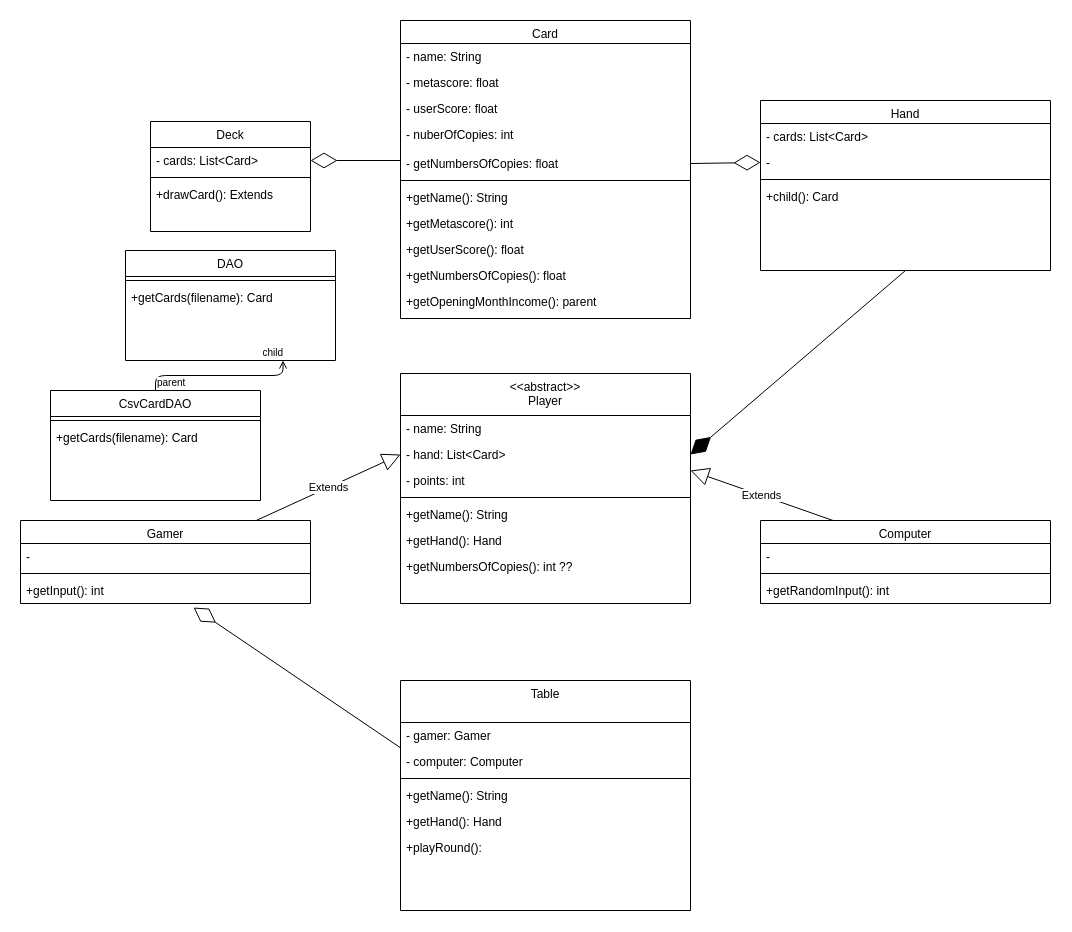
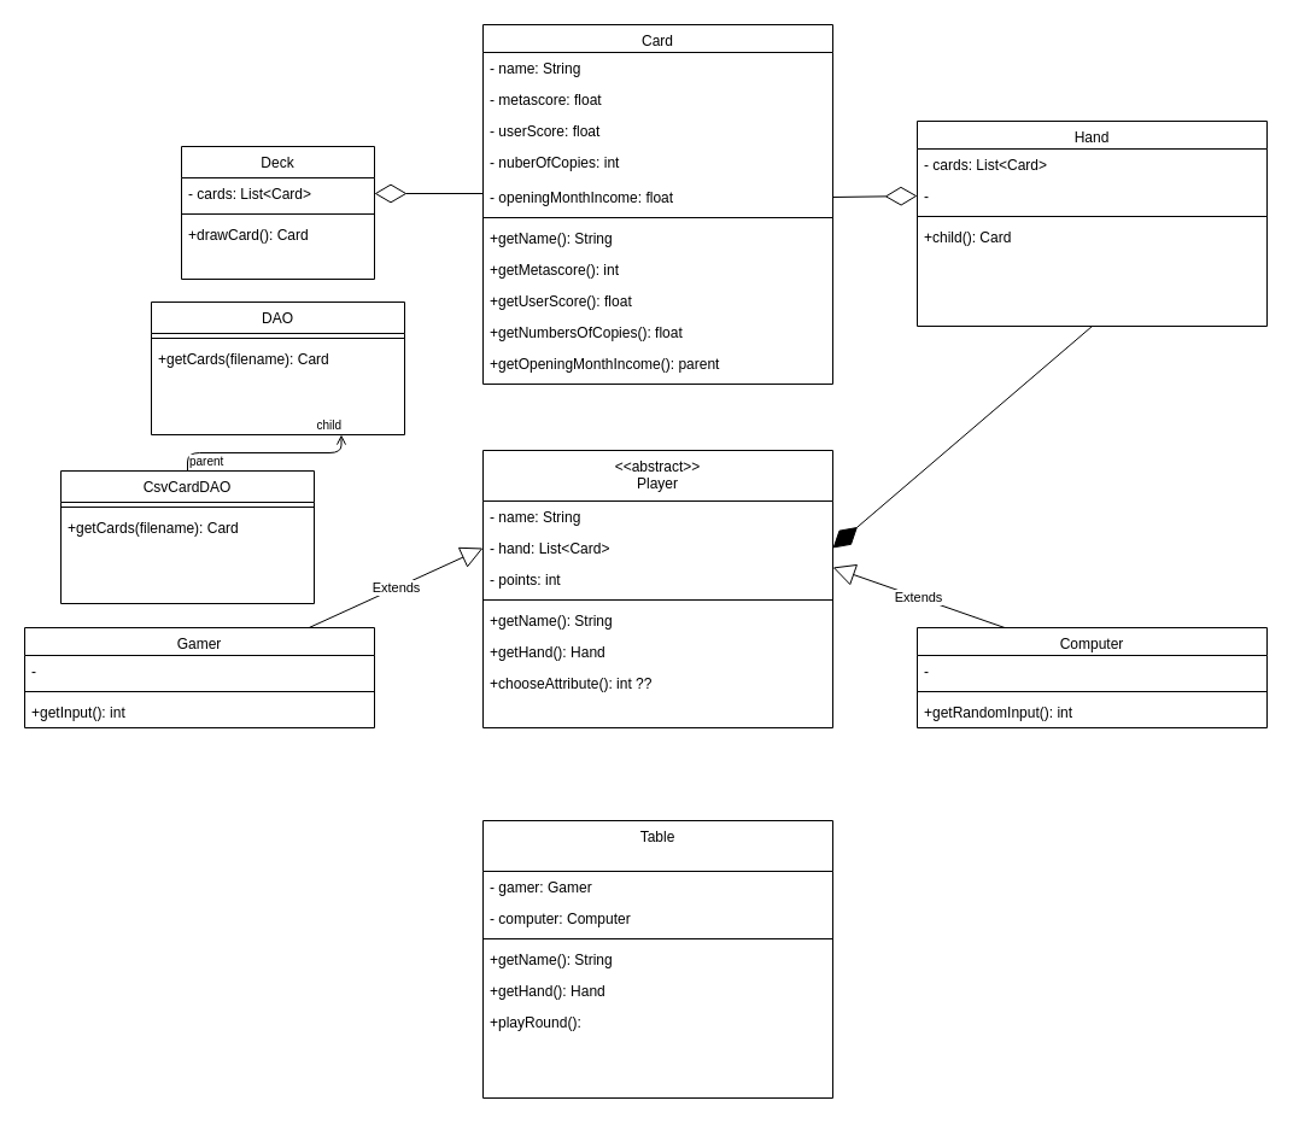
  <mxCell id="0" />
  <mxCell id="1" parent="0" />
  <mxCell id="2" value="Card " style="swimlane;fontStyle=0;align=center;verticalAlign=top;childLayout=stackLayout;horizontal=1;startSize=23;horizontalStack=0;resizeParent=1;resizeLast=0;collapsible=1;marginBottom=0;rounded=0;shadow=0;strokeWidth=1;" parent="1" vertex="1"><mxGeometry x="400" y="20" width="290" height="298" as="geometry"><mxRectangle x="550" y="140" width="160" height="26" as="alternateBounds" /></mxGeometry></mxCell>
  <mxCell id="3" value="- name: String" style="text;align=left;verticalAlign=top;spacingLeft=4;spacingRight=4;overflow=hidden;rotatable=0;points=[[0,0.5],[1,0.5]];portConstraint=eastwest;" parent="2" vertex="1"><mxGeometry y="23" width="290" height="26" as="geometry" /></mxCell>
  <mxCell id="4" value="- metascore: float" style="text;align=left;verticalAlign=top;spacingLeft=4;spacingRight=4;overflow=hidden;rotatable=0;points=[[0,0.5],[1,0.5]];portConstraint=eastwest;rounded=0;shadow=0;html=0;" parent="2" vertex="1"><mxGeometry y="49" width="290" height="26" as="geometry" /></mxCell>
  <mxCell id="5" value="- userScore: float" style="text;align=left;verticalAlign=top;spacingLeft=4;spacingRight=4;overflow=hidden;rotatable=0;points=[[0,0.5],[1,0.5]];portConstraint=eastwest;rounded=0;shadow=0;html=0;" parent="2" vertex="1"><mxGeometry y="75" width="290" height="26" as="geometry" /></mxCell>
  <mxCell id="6" value="- nuberOfCopies: int" style="text;align=left;verticalAlign=top;spacingLeft=4;spacingRight=4;overflow=hidden;rotatable=0;points=[[0,0.5],[1,0.5]];portConstraint=eastwest;rounded=0;shadow=0;html=0;" parent="2" vertex="1"><mxGeometry y="101" width="290" height="29" as="geometry" /></mxCell>
- <mxCell id="7" value="- getNumbersOfCopies: float" style="text;align=left;verticalAlign=top;spacingLeft=4;spacingRight=4;overflow=hidden;rotatable=0;points=[[0,0.5],[1,0.5]];portConstraint=eastwest;rounded=0;shadow=0;html=0;" parent="2" vertex="1"><mxGeometry y="130" width="290" height="26" as="geometry" /></mxCell>
+ <mxCell id="7" value="- openingMonthIncome: float" style="text;align=left;verticalAlign=top;spacingLeft=4;spacingRight=4;overflow=hidden;rotatable=0;points=[[0,0.5],[1,0.5]];portConstraint=eastwest;rounded=0;shadow=0;html=0;" parent="2" vertex="1"><mxGeometry y="130" width="290" height="26" as="geometry" /></mxCell>
  <mxCell id="8" value="" style="line;html=1;strokeWidth=1;align=left;verticalAlign=middle;spacingTop=-1;spacingLeft=3;spacingRight=3;rotatable=0;labelPosition=right;points=[];portConstraint=eastwest;" parent="2" vertex="1"><mxGeometry y="156" width="290" height="8" as="geometry" /></mxCell>
  <mxCell id="9" value="+getName(): String " style="text;align=left;verticalAlign=top;spacingLeft=4;spacingRight=4;overflow=hidden;rotatable=0;points=[[0,0.5],[1,0.5]];portConstraint=eastwest;" parent="2" vertex="1"><mxGeometry y="164" width="290" height="26" as="geometry" /></mxCell>
  <mxCell id="10" value="+getMetascore(): int" style="text;align=left;verticalAlign=top;spacingLeft=4;spacingRight=4;overflow=hidden;rotatable=0;points=[[0,0.5],[1,0.5]];portConstraint=eastwest;" parent="2" vertex="1"><mxGeometry y="190" width="290" height="26" as="geometry" /></mxCell>
  <mxCell id="11" value="+getUserScore(): float" style="text;align=left;verticalAlign=top;spacingLeft=4;spacingRight=4;overflow=hidden;rotatable=0;points=[[0,0.5],[1,0.5]];portConstraint=eastwest;rounded=0;shadow=0;html=0;" parent="2" vertex="1"><mxGeometry y="216" width="290" height="26" as="geometry" /></mxCell>
  <mxCell id="12" value="+getNumbersOfCopies(): float" style="text;align=left;verticalAlign=top;spacingLeft=4;spacingRight=4;overflow=hidden;rotatable=0;points=[[0,0.5],[1,0.5]];portConstraint=eastwest;rounded=0;shadow=0;html=0;" parent="2" vertex="1"><mxGeometry y="242" width="290" height="26" as="geometry" /></mxCell>
  <mxCell id="13" value="+getOpeningMonthIncome(): parent" style="text;align=left;verticalAlign=top;spacingLeft=4;spacingRight=4;overflow=hidden;rotatable=0;points=[[0,0.5],[1,0.5]];portConstraint=eastwest;rounded=0;shadow=0;html=0;" parent="2" vertex="1"><mxGeometry y="268" width="290" height="26" as="geometry" /></mxCell>
  <mxCell id="14" value="&lt;&lt;abstract&gt;&gt;&#10;Player&#10;" style="swimlane;fontStyle=0;align=center;verticalAlign=top;childLayout=stackLayout;horizontal=1;startSize=42;horizontalStack=0;resizeParent=1;resizeLast=0;collapsible=1;marginBottom=0;rounded=0;shadow=0;strokeWidth=1;" parent="1" vertex="1"><mxGeometry x="400" y="373" width="290" height="230" as="geometry"><mxRectangle x="550" y="140" width="160" height="26" as="alternateBounds" /></mxGeometry></mxCell>
  <mxCell id="15" value="- name: String" style="text;align=left;verticalAlign=top;spacingLeft=4;spacingRight=4;overflow=hidden;rotatable=0;points=[[0,0.5],[1,0.5]];portConstraint=eastwest;" parent="14" vertex="1"><mxGeometry y="42" width="290" height="26" as="geometry" /></mxCell>
  <mxCell id="16" value="- hand: List&lt;Card&gt;" style="text;align=left;verticalAlign=top;spacingLeft=4;spacingRight=4;overflow=hidden;rotatable=0;points=[[0,0.5],[1,0.5]];portConstraint=eastwest;rounded=0;shadow=0;html=0;" parent="14" vertex="1"><mxGeometry y="68" width="290" height="26" as="geometry" /></mxCell>
  <mxCell id="17" value="- points: int" style="text;align=left;verticalAlign=top;spacingLeft=4;spacingRight=4;overflow=hidden;rotatable=0;points=[[0,0.5],[1,0.5]];portConstraint=eastwest;rounded=0;shadow=0;html=0;" parent="14" vertex="1"><mxGeometry y="94" width="290" height="26" as="geometry" /></mxCell>
  <mxCell id="18" value="" style="line;html=1;strokeWidth=1;align=left;verticalAlign=middle;spacingTop=-1;spacingLeft=3;spacingRight=3;rotatable=0;labelPosition=right;points=[];portConstraint=eastwest;" parent="14" vertex="1"><mxGeometry y="120" width="290" height="8" as="geometry" /></mxCell>
  <mxCell id="19" value="+getName(): String " style="text;align=left;verticalAlign=top;spacingLeft=4;spacingRight=4;overflow=hidden;rotatable=0;points=[[0,0.5],[1,0.5]];portConstraint=eastwest;" parent="14" vertex="1"><mxGeometry y="128" width="290" height="26" as="geometry" /></mxCell>
  <mxCell id="20" value="+getHand(): Hand" style="text;align=left;verticalAlign=top;spacingLeft=4;spacingRight=4;overflow=hidden;rotatable=0;points=[[0,0.5],[1,0.5]];portConstraint=eastwest;rounded=0;shadow=0;html=0;" parent="14" vertex="1"><mxGeometry y="154" width="290" height="26" as="geometry" /></mxCell>
- <mxCell id="21" value="+getNumbersOfCopies(): int ?? " style="text;align=left;verticalAlign=top;spacingLeft=4;spacingRight=4;overflow=hidden;rotatable=0;points=[[0,0.5],[1,0.5]];portConstraint=eastwest;rounded=0;shadow=0;html=0;" parent="14" vertex="1"><mxGeometry y="180" width="290" height="26" as="geometry" /></mxCell>
+ <mxCell id="21" value="+chooseAttribute(): int ?? " style="text;align=left;verticalAlign=top;spacingLeft=4;spacingRight=4;overflow=hidden;rotatable=0;points=[[0,0.5],[1,0.5]];portConstraint=eastwest;rounded=0;shadow=0;html=0;" parent="14" vertex="1"><mxGeometry y="180" width="290" height="26" as="geometry" /></mxCell>
  <mxCell id="22" value="Table " style="swimlane;fontStyle=0;align=center;verticalAlign=top;childLayout=stackLayout;horizontal=1;startSize=42;horizontalStack=0;resizeParent=1;resizeLast=0;collapsible=1;marginBottom=0;rounded=0;shadow=0;strokeWidth=1;" parent="1" vertex="1"><mxGeometry x="400" y="680" width="290" height="230" as="geometry"><mxRectangle x="550" y="140" width="160" height="26" as="alternateBounds" /></mxGeometry></mxCell>
  <mxCell id="23" value="- gamer: Gamer" style="text;align=left;verticalAlign=top;spacingLeft=4;spacingRight=4;overflow=hidden;rotatable=0;points=[[0,0.5],[1,0.5]];portConstraint=eastwest;" parent="22" vertex="1"><mxGeometry y="42" width="290" height="26" as="geometry" /></mxCell>
  <mxCell id="24" value="- computer: Computer " style="text;align=left;verticalAlign=top;spacingLeft=4;spacingRight=4;overflow=hidden;rotatable=0;points=[[0,0.5],[1,0.5]];portConstraint=eastwest;rounded=0;shadow=0;html=0;" parent="22" vertex="1"><mxGeometry y="68" width="290" height="26" as="geometry" /></mxCell>
  <mxCell id="25" value="" style="line;html=1;strokeWidth=1;align=left;verticalAlign=middle;spacingTop=-1;spacingLeft=3;spacingRight=3;rotatable=0;labelPosition=right;points=[];portConstraint=eastwest;" parent="22" vertex="1"><mxGeometry y="94" width="290" height="8" as="geometry" /></mxCell>
  <mxCell id="26" value="+getName(): String " style="text;align=left;verticalAlign=top;spacingLeft=4;spacingRight=4;overflow=hidden;rotatable=0;points=[[0,0.5],[1,0.5]];portConstraint=eastwest;" parent="22" vertex="1"><mxGeometry y="102" width="290" height="26" as="geometry" /></mxCell>
  <mxCell id="27" value="+getHand(): Hand" style="text;align=left;verticalAlign=top;spacingLeft=4;spacingRight=4;overflow=hidden;rotatable=0;points=[[0,0.5],[1,0.5]];portConstraint=eastwest;rounded=0;shadow=0;html=0;" parent="22" vertex="1"><mxGeometry y="128" width="290" height="26" as="geometry" /></mxCell>
  <mxCell id="28" value="+playRound(): " style="text;align=left;verticalAlign=top;spacingLeft=4;spacingRight=4;overflow=hidden;rotatable=0;points=[[0,0.5],[1,0.5]];portConstraint=eastwest;rounded=0;shadow=0;html=0;" parent="22" vertex="1"><mxGeometry y="154" width="290" height="26" as="geometry" /></mxCell>
  <mxCell id="29" value="Hand" style="swimlane;fontStyle=0;align=center;verticalAlign=top;childLayout=stackLayout;horizontal=1;startSize=23;horizontalStack=0;resizeParent=1;resizeLast=0;collapsible=1;marginBottom=0;rounded=0;shadow=0;strokeWidth=1;" parent="1" vertex="1"><mxGeometry x="760" y="100" width="290" height="170" as="geometry"><mxRectangle x="550" y="140" width="160" height="26" as="alternateBounds" /></mxGeometry></mxCell>
  <mxCell id="30" value="- cards: List&lt;Card&gt;" style="text;align=left;verticalAlign=top;spacingLeft=4;spacingRight=4;overflow=hidden;rotatable=0;points=[[0,0.5],[1,0.5]];portConstraint=eastwest;" parent="29" vertex="1"><mxGeometry y="23" width="290" height="26" as="geometry" /></mxCell>
  <mxCell id="31" value="- " style="text;align=left;verticalAlign=top;spacingLeft=4;spacingRight=4;overflow=hidden;rotatable=0;points=[[0,0.5],[1,0.5]];portConstraint=eastwest;rounded=0;shadow=0;html=0;" parent="29" vertex="1"><mxGeometry y="49" width="290" height="26" as="geometry" /></mxCell>
  <mxCell id="32" value="" style="line;html=1;strokeWidth=1;align=left;verticalAlign=middle;spacingTop=-1;spacingLeft=3;spacingRight=3;rotatable=0;labelPosition=right;points=[];portConstraint=eastwest;" parent="29" vertex="1"><mxGeometry y="75" width="290" height="8" as="geometry" /></mxCell>
  <mxCell id="33" value="+child(): Card" style="text;align=left;verticalAlign=top;spacingLeft=4;spacingRight=4;overflow=hidden;rotatable=0;points=[[0,0.5],[1,0.5]];portConstraint=eastwest;" parent="29" vertex="1"><mxGeometry y="83" width="290" height="26" as="geometry" /></mxCell>
  <mxCell id="34" value="Gamer " style="swimlane;fontStyle=0;align=center;verticalAlign=top;childLayout=stackLayout;horizontal=1;startSize=23;horizontalStack=0;resizeParent=1;resizeLast=0;collapsible=1;marginBottom=0;rounded=0;shadow=0;strokeWidth=1;" parent="1" vertex="1"><mxGeometry x="20" y="520" width="290" height="83" as="geometry"><mxRectangle x="550" y="140" width="160" height="26" as="alternateBounds" /></mxGeometry></mxCell>
  <mxCell id="35" value="- " style="text;align=left;verticalAlign=top;spacingLeft=4;spacingRight=4;overflow=hidden;rotatable=0;points=[[0,0.5],[1,0.5]];portConstraint=eastwest;rounded=0;shadow=0;html=0;" parent="34" vertex="1"><mxGeometry y="23" width="290" height="26" as="geometry" /></mxCell>
  <mxCell id="36" value="" style="line;html=1;strokeWidth=1;align=left;verticalAlign=middle;spacingTop=-1;spacingLeft=3;spacingRight=3;rotatable=0;labelPosition=right;points=[];portConstraint=eastwest;" parent="34" vertex="1"><mxGeometry y="49" width="290" height="8" as="geometry" /></mxCell>
  <mxCell id="37" value="+getInput(): int" style="text;align=left;verticalAlign=top;spacingLeft=4;spacingRight=4;overflow=hidden;rotatable=0;points=[[0,0.5],[1,0.5]];portConstraint=eastwest;" parent="34" vertex="1"><mxGeometry y="57" width="290" height="26" as="geometry" /></mxCell>
  <mxCell id="38" value="Computer " style="swimlane;fontStyle=0;align=center;verticalAlign=top;childLayout=stackLayout;horizontal=1;startSize=23;horizontalStack=0;resizeParent=1;resizeLast=0;collapsible=1;marginBottom=0;rounded=0;shadow=0;strokeWidth=1;" parent="1" vertex="1"><mxGeometry x="760" y="520" width="290" height="83" as="geometry"><mxRectangle x="550" y="140" width="160" height="26" as="alternateBounds" /></mxGeometry></mxCell>
  <mxCell id="39" value="- " style="text;align=left;verticalAlign=top;spacingLeft=4;spacingRight=4;overflow=hidden;rotatable=0;points=[[0,0.5],[1,0.5]];portConstraint=eastwest;rounded=0;shadow=0;html=0;" parent="38" vertex="1"><mxGeometry y="23" width="290" height="26" as="geometry" /></mxCell>
  <mxCell id="40" value="" style="line;html=1;strokeWidth=1;align=left;verticalAlign=middle;spacingTop=-1;spacingLeft=3;spacingRight=3;rotatable=0;labelPosition=right;points=[];portConstraint=eastwest;" parent="38" vertex="1"><mxGeometry y="49" width="290" height="8" as="geometry" /></mxCell>
  <mxCell id="41" value="+getRandomInput(): int" style="text;align=left;verticalAlign=top;spacingLeft=4;spacingRight=4;overflow=hidden;rotatable=0;points=[[0,0.5],[1,0.5]];portConstraint=eastwest;" parent="38" vertex="1"><mxGeometry y="57" width="290" height="26" as="geometry" /></mxCell>
  <mxCell id="42" value="Deck" style="swimlane;fontStyle=0;align=center;verticalAlign=top;childLayout=stackLayout;horizontal=1;startSize=26;horizontalStack=0;resizeParent=1;resizeLast=0;collapsible=1;marginBottom=0;rounded=0;shadow=0;strokeWidth=1;" parent="1" vertex="1"><mxGeometry x="150" y="121" width="160" height="110" as="geometry"><mxRectangle x="550" y="140" width="160" height="26" as="alternateBounds" /></mxGeometry></mxCell>
  <mxCell id="43" value="- cards: List&lt;Card&gt;" style="text;align=left;verticalAlign=top;spacingLeft=4;spacingRight=4;overflow=hidden;rotatable=0;points=[[0,0.5],[1,0.5]];portConstraint=eastwest;" parent="42" vertex="1"><mxGeometry y="26" width="160" height="26" as="geometry" /></mxCell>
  <mxCell id="44" value="" style="line;html=1;strokeWidth=1;align=left;verticalAlign=middle;spacingTop=-1;spacingLeft=3;spacingRight=3;rotatable=0;labelPosition=right;points=[];portConstraint=eastwest;" parent="42" vertex="1"><mxGeometry y="52" width="160" height="8" as="geometry" /></mxCell>
- <mxCell id="45" value="+drawCard(): Extends " style="text;align=left;verticalAlign=top;spacingLeft=4;spacingRight=4;overflow=hidden;rotatable=0;points=[[0,0.5],[1,0.5]];portConstraint=eastwest;" parent="42" vertex="1"><mxGeometry y="60" width="160" height="26" as="geometry" /></mxCell>
+ <mxCell id="45" value="+drawCard(): Card " style="text;align=left;verticalAlign=top;spacingLeft=4;spacingRight=4;overflow=hidden;rotatable=0;points=[[0,0.5],[1,0.5]];portConstraint=eastwest;" parent="42" vertex="1"><mxGeometry y="60" width="160" height="26" as="geometry" /></mxCell>
  <mxCell id="46" value="DAO&#10;" style="swimlane;fontStyle=0;align=center;verticalAlign=top;childLayout=stackLayout;horizontal=1;startSize=26;horizontalStack=0;resizeParent=1;resizeLast=0;collapsible=1;marginBottom=0;rounded=0;shadow=0;strokeWidth=1;" vertex="1" parent="1"><mxGeometry x="125" y="250" width="210" height="110" as="geometry"><mxRectangle x="550" y="140" width="160" height="26" as="alternateBounds" /></mxGeometry></mxCell>
  <mxCell id="47" value="" style="line;html=1;strokeWidth=1;align=left;verticalAlign=middle;spacingTop=-1;spacingLeft=3;spacingRight=3;rotatable=0;labelPosition=right;points=[];portConstraint=eastwest;" vertex="1" parent="46"><mxGeometry y="26" width="210" height="8" as="geometry" /></mxCell>
  <mxCell id="48" value="+getCards(filename): Card " style="text;align=left;verticalAlign=top;spacingLeft=4;spacingRight=4;overflow=hidden;rotatable=0;points=[[0,0.5],[1,0.5]];portConstraint=eastwest;" vertex="1" parent="46"><mxGeometry y="34" width="210" height="20" as="geometry" /></mxCell>
  <mxCell id="49" value="CsvCardDAO&#10;" style="swimlane;fontStyle=0;align=center;verticalAlign=top;childLayout=stackLayout;horizontal=1;startSize=26;horizontalStack=0;resizeParent=1;resizeLast=0;collapsible=1;marginBottom=0;rounded=0;shadow=0;strokeWidth=1;" vertex="1" parent="1"><mxGeometry x="50" y="390" width="210" height="110" as="geometry"><mxRectangle x="550" y="140" width="160" height="26" as="alternateBounds" /></mxGeometry></mxCell>
  <mxCell id="50" value="" style="line;html=1;strokeWidth=1;align=left;verticalAlign=middle;spacingTop=-1;spacingLeft=3;spacingRight=3;rotatable=0;labelPosition=right;points=[];portConstraint=eastwest;" vertex="1" parent="49"><mxGeometry y="26" width="210" height="8" as="geometry" /></mxCell>
  <mxCell id="51" value="+getCards(filename): Card " style="text;align=left;verticalAlign=top;spacingLeft=4;spacingRight=4;overflow=hidden;rotatable=0;points=[[0,0.5],[1,0.5]];portConstraint=eastwest;" vertex="1" parent="49"><mxGeometry y="34" width="210" height="20" as="geometry" /></mxCell>
  <mxCell id="52" value="" style="endArrow=diamondThin;endFill=0;endSize=24;html=1;entryX=1;entryY=0.5;entryDx=0;entryDy=0;" parent="1" target="43" edge="1"><mxGeometry width="160" relative="1" as="geometry"><mxPoint x="400" y="160" as="sourcePoint" /><mxPoint x="320" y="180" as="targetPoint" /><Array as="points" /></mxGeometry></mxCell>
  <mxCell id="53" value="" style="endArrow=diamondThin;endFill=0;endSize=24;html=1;exitX=1;exitY=0.5;exitDx=0;exitDy=0;entryX=0;entryY=0.5;entryDx=0;entryDy=0;" parent="1" source="7" target="31" edge="1"><mxGeometry width="160" relative="1" as="geometry"><mxPoint x="530" y="320" as="sourcePoint" /><mxPoint x="750" y="341" as="targetPoint" /></mxGeometry></mxCell>
  <mxCell id="54" value="Extends" style="endArrow=block;endSize=16;endFill=0;html=1;entryX=0;entryY=0.5;entryDx=0;entryDy=0;" parent="1" source="34" target="16" edge="1"><mxGeometry width="160" relative="1" as="geometry"><mxPoint x="226" y="520" as="sourcePoint" /><mxPoint x="370" y="420" as="targetPoint" /></mxGeometry></mxCell>
  <mxCell id="55" value="Extends" style="endArrow=block;endSize=16;endFill=0;html=1;exitX=0.25;exitY=0;exitDx=0;exitDy=0;" parent="1" source="38" edge="1"><mxGeometry width="160" relative="1" as="geometry"><mxPoint x="840" y="470" as="sourcePoint" /><mxPoint x="690" y="470" as="targetPoint" /></mxGeometry></mxCell>
  <mxCell id="56" value="" style="endArrow=diamondThin;endFill=1;endSize=24;html=1;exitX=0.5;exitY=1;exitDx=0;exitDy=0;entryX=1;entryY=0.5;entryDx=0;entryDy=0;" parent="1" source="29" target="16" edge="1"><mxGeometry width="160" relative="1" as="geometry"><mxPoint x="890" y="420" as="sourcePoint" /><mxPoint x="670" y="420" as="targetPoint" /></mxGeometry></mxCell>
- <mxCell id="57" value="" style="endArrow=diamondThin;endFill=0;endSize=24;html=1;exitX=0;exitY=0.973;exitDx=0;exitDy=0;entryX=0.597;entryY=1.156;entryDx=0;entryDy=0;entryPerimeter=0;exitPerimeter=0;" parent="1" source="23" target="37" edge="1"><mxGeometry width="160" relative="1" as="geometry"><mxPoint x="420" y="660" as="sourcePoint" /><mxPoint x="580" y="660" as="targetPoint" /></mxGeometry></mxCell>
  <mxCell id="58" value="" style="endArrow=open;html=1;edgeStyle=orthogonalEdgeStyle;entryX=0.75;entryY=1;entryDx=0;entryDy=0;" edge="1" parent="1" source="49" target="46"><mxGeometry relative="1" as="geometry"><mxPoint x="400" y="360" as="sourcePoint" /><mxPoint x="560" y="360" as="targetPoint" /></mxGeometry></mxCell>
  <mxCell id="59" value="parent" style="resizable=0;html=1;align=left;verticalAlign=bottom;labelBackgroundColor=#ffffff;fontSize=10;" connectable="0" vertex="1" parent="58"><mxGeometry x="-1" relative="1" as="geometry" /></mxCell>
  <mxCell id="60" value="child" style="resizable=0;html=1;align=right;verticalAlign=bottom;labelBackgroundColor=#ffffff;fontSize=10;" connectable="0" vertex="1" parent="58"><mxGeometry x="1" relative="1" as="geometry" /></mxCell>
